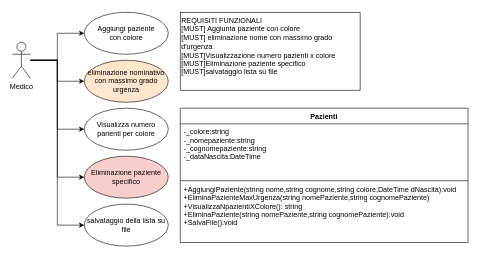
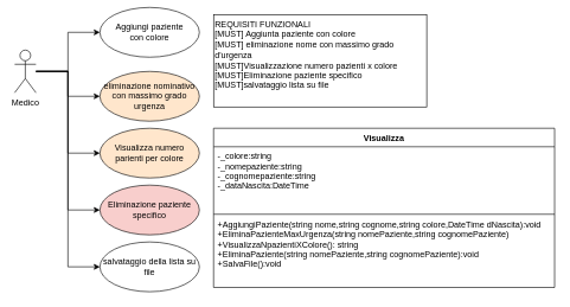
  <mxCell id="0" />
  <mxCell id="1" parent="0" />
  <mxCell id="2" style="edgeStyle=orthogonalEdgeStyle;rounded=0;orthogonalLoop=1;jettySize=auto;html=1;entryX=0;entryY=0.5;entryDx=0;entryDy=0;" edge="1" parent="1" source="7" target="8"><mxGeometry relative="1" as="geometry" /></mxCell>
  <mxCell id="3" style="edgeStyle=orthogonalEdgeStyle;rounded=0;orthogonalLoop=1;jettySize=auto;html=1;entryX=0;entryY=0.5;entryDx=0;entryDy=0;" edge="1" parent="1" source="7" target="9"><mxGeometry relative="1" as="geometry" /></mxCell>
  <mxCell id="4" style="edgeStyle=orthogonalEdgeStyle;rounded=0;orthogonalLoop=1;jettySize=auto;html=1;entryX=0;entryY=0.5;entryDx=0;entryDy=0;" edge="1" parent="1" source="7" target="10"><mxGeometry relative="1" as="geometry" /></mxCell>
  <mxCell id="5" style="edgeStyle=orthogonalEdgeStyle;rounded=0;orthogonalLoop=1;jettySize=auto;html=1;entryX=0;entryY=0.5;entryDx=0;entryDy=0;" edge="1" parent="1" source="7" target="11"><mxGeometry relative="1" as="geometry" /></mxCell>
  <mxCell id="6" style="edgeStyle=orthogonalEdgeStyle;rounded=0;orthogonalLoop=1;jettySize=auto;html=1;entryX=0;entryY=0.5;entryDx=0;entryDy=0;" edge="1" parent="1" source="7" target="12"><mxGeometry relative="1" as="geometry" /></mxCell>
  <mxCell id="7" value="Medico" style="shape=umlActor;verticalLabelPosition=bottom;verticalAlign=top;html=1;outlineConnect=0;" vertex="1" parent="1"><mxGeometry x="20" y="70" width="30" height="60" as="geometry" /></mxCell>
- <mxCell id="8" value="Aggiungi paziente&lt;br&gt;con colore" style="ellipse;whiteSpace=wrap;html=1;" vertex="1" parent="1"><mxGeometry x="140" y="20" width="140" height="70" as="geometry" /></mxCell>
+ <mxCell id="8" value="Aggiungi paziente&lt;br&gt;con colore" style="ellipse;whiteSpace=wrap;html=1;" vertex="1" parent="1"><mxGeometry x="140" y="10" width="140" height="70" as="geometry" /></mxCell>
  <mxCell id="9" value="eliminazione nominativo con massimo grado urgenza" style="ellipse;whiteSpace=wrap;html=1;fillColor=#ffe6cc;" vertex="1" parent="1"><mxGeometry x="140" y="100" width="140" height="70" as="geometry" /></mxCell>
- <mxCell id="10" value="Visualizza numero parienti per colore" style="ellipse;whiteSpace=wrap;html=1;" vertex="1" parent="1"><mxGeometry x="140" y="180" width="140" height="70" as="geometry" /></mxCell>
+ <mxCell id="10" value="Visualizza numero parienti per colore" style="ellipse;whiteSpace=wrap;html=1;fillColor=#ffe6cc;" vertex="1" parent="1"><mxGeometry x="140" y="180" width="140" height="70" as="geometry" /></mxCell>
  <mxCell id="11" value="Eliminazione paziente specifico" style="ellipse;whiteSpace=wrap;html=1;fillColor=#f8cecc;" vertex="1" parent="1"><mxGeometry x="140" y="260" width="140" height="70" as="geometry" /></mxCell>
  <mxCell id="12" value="salvataggio della lista su file" style="ellipse;whiteSpace=wrap;html=1;" vertex="1" parent="1"><mxGeometry x="140" y="340" width="140" height="70" as="geometry" /></mxCell>
  <mxCell id="13" value="REQUISITI FUNZIONALI&lt;br&gt;[MUST] Aggiunta paziente con colore&lt;br&gt;[MUST] eliminazione nome con massimo grado d'urgenza&lt;br&gt;[MUST]Visualizzazione numero pazienti x colore&lt;br&gt;[MUST]Eliminazione paziente specifico&lt;br&gt;[MUST]salvataggio lista su file" style="rounded=0;whiteSpace=wrap;html=1;verticalAlign=top;align=left;" vertex="1" parent="1"><mxGeometry x="300" y="20" width="300" height="130" as="geometry" /></mxCell>
- <mxCell id="14" value="Pazienti" style="swimlane;fontStyle=1;align=center;verticalAlign=top;childLayout=stackLayout;horizontal=1;startSize=26;horizontalStack=0;resizeParent=1;resizeParentMax=0;resizeLast=0;collapsible=1;marginBottom=0;" vertex="1" parent="1"><mxGeometry x="300" y="180" width="480" height="224" as="geometry"><mxRectangle x="320" y="280" width="80" height="26" as="alternateBounds" /></mxGeometry></mxCell>
+ <mxCell id="14" value="Visualizza" style="swimlane;fontStyle=1;align=center;verticalAlign=top;childLayout=stackLayout;horizontal=1;startSize=26;horizontalStack=0;resizeParent=1;resizeParentMax=0;resizeLast=0;collapsible=1;marginBottom=0;" vertex="1" parent="1"><mxGeometry x="300" y="180" width="480" height="224" as="geometry"><mxRectangle x="320" y="280" width="80" height="26" as="alternateBounds" /></mxGeometry></mxCell>
  <mxCell id="15" value="-_colore:string&#10;-_nomepaziente:string&#10;-_cognomepaziente:string&#10;-_dataNascita:DateTime&#10;" style="text;strokeColor=none;fillColor=none;align=left;verticalAlign=top;spacingLeft=4;spacingRight=4;overflow=hidden;rotatable=0;points=[[0,0.5],[1,0.5]];portConstraint=eastwest;" vertex="1" parent="14"><mxGeometry y="26" width="480" height="94" as="geometry" /></mxCell>
  <mxCell id="16" value="" style="line;strokeWidth=1;fillColor=none;align=left;verticalAlign=middle;spacingTop=-1;spacingLeft=3;spacingRight=3;rotatable=0;labelPosition=right;points=[];portConstraint=eastwest;" vertex="1" parent="14"><mxGeometry y="120" width="480" height="2" as="geometry" /></mxCell>
  <mxCell id="17" value="+AggiungiPaziente(string nome,string cognome,string colore,DateTime dNascita):void&#10;+EliminaPazienteMaxUrgenza(string nomePaziente,string cognomePaziente)&#10;+VisualizzaNpazientiXColore(): string&#10;+EliminaPaziente(string nomePaziente,string cognomePaziente):void&#10;+SalvaFile():void&#10;" style="text;strokeColor=none;fillColor=none;align=left;verticalAlign=top;spacingLeft=4;spacingRight=4;overflow=hidden;rotatable=0;points=[[0,0.5],[1,0.5]];portConstraint=eastwest;" vertex="1" parent="14"><mxGeometry y="122" width="480" height="102" as="geometry" /></mxCell>
